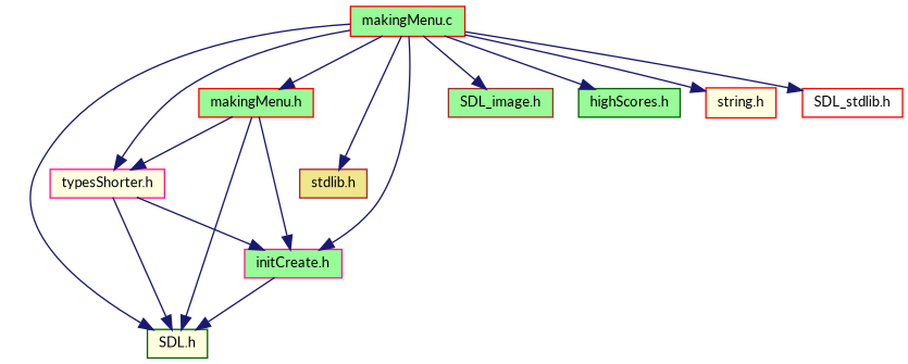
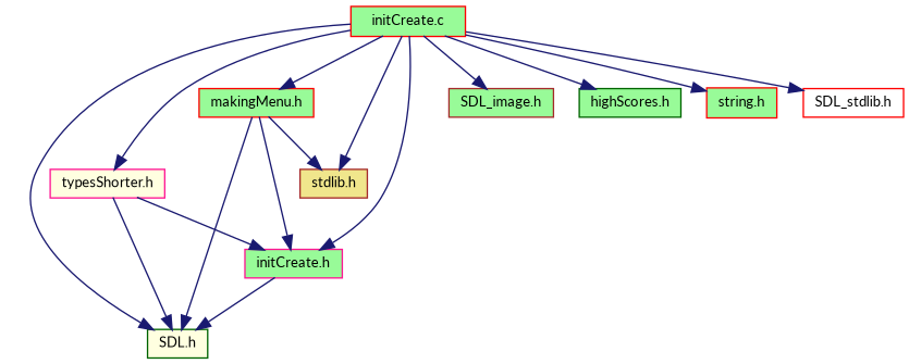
  digraph {
    fontname=Lato
    node [color=red fillcolor=palegreen fontname=Lato fontsize=10 shape=record style=filled]
    edge [color=midnightblue fontname=Lato fontsize=10 labelfontname=Helvetica labelfontsize=10 style=solid]
-   n1 [fontcolor=black height=0.2 label="makingMenu.c" width=0.4]
+   n1 [fontcolor=black height=0.2 label="initCreate.c" width=0.4]
    n2 [color=darkgreen fillcolor=lightyellow height=0.2 label="SDL.h" width=0.4]
    n3 [color=brown height=0.2 label="SDL_image.h" width=0.4]
    n4 [height=0.2 label="makingMenu.h" width=0.4]
    n5 [color=deeppink fillcolor=lightyellow height=0.2 label="typesShorter.h" width=0.4]
    n6 [color=deeppink height=0.2 label="initCreate.h" width=0.4]
    n7 [color=brown fillcolor=khaki height=0.2 label="stdlib.h" width=0.4]
    n8 [color=darkgreen height=0.2 label="highScores.h" width=0.4]
-   n9 [fillcolor=lightyellow height=0.2 label="string.h" width=0.4]
+   n9 [height=0.2 label="string.h" width=0.4]
    n10 [fillcolor=white height=0.2 label="SDL_stdlib.h" width=0.4]
    n1 -> n2
    n1 -> n3
    n1 -> n4
    n1 -> n5
    n1 -> n6
    n1 -> n7
    n1 -> n8
    n1 -> n9
    n1 -> n10
    n4 -> n2
-   n4 -> n5
+   n4 -> n7
    n4 -> n6
    n5 -> n2
    n5 -> n6
    n6 -> n2
  }
